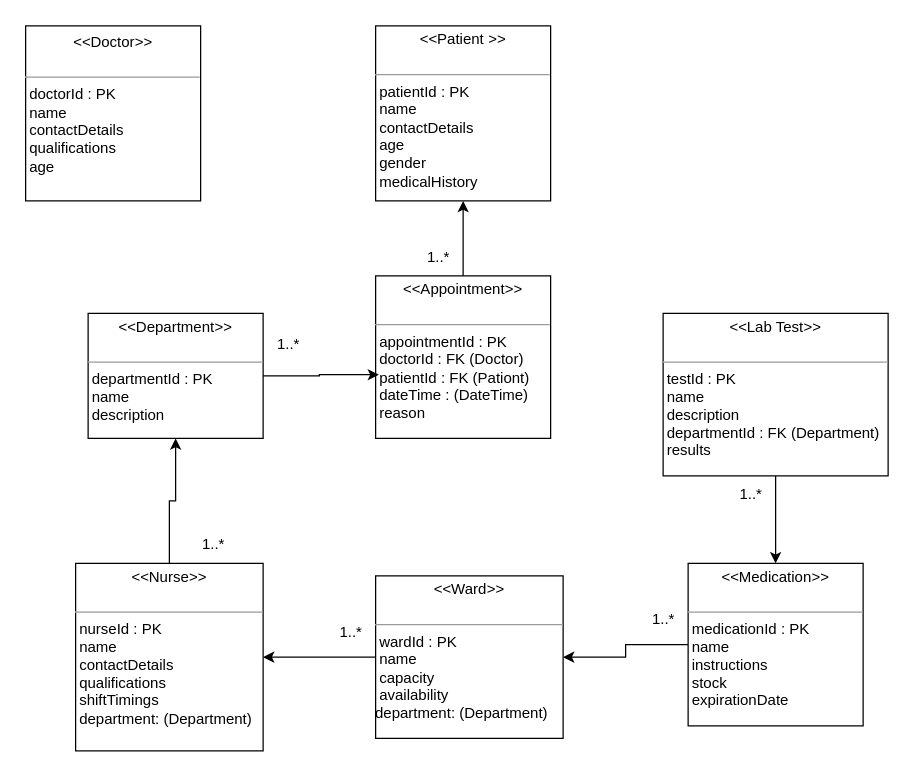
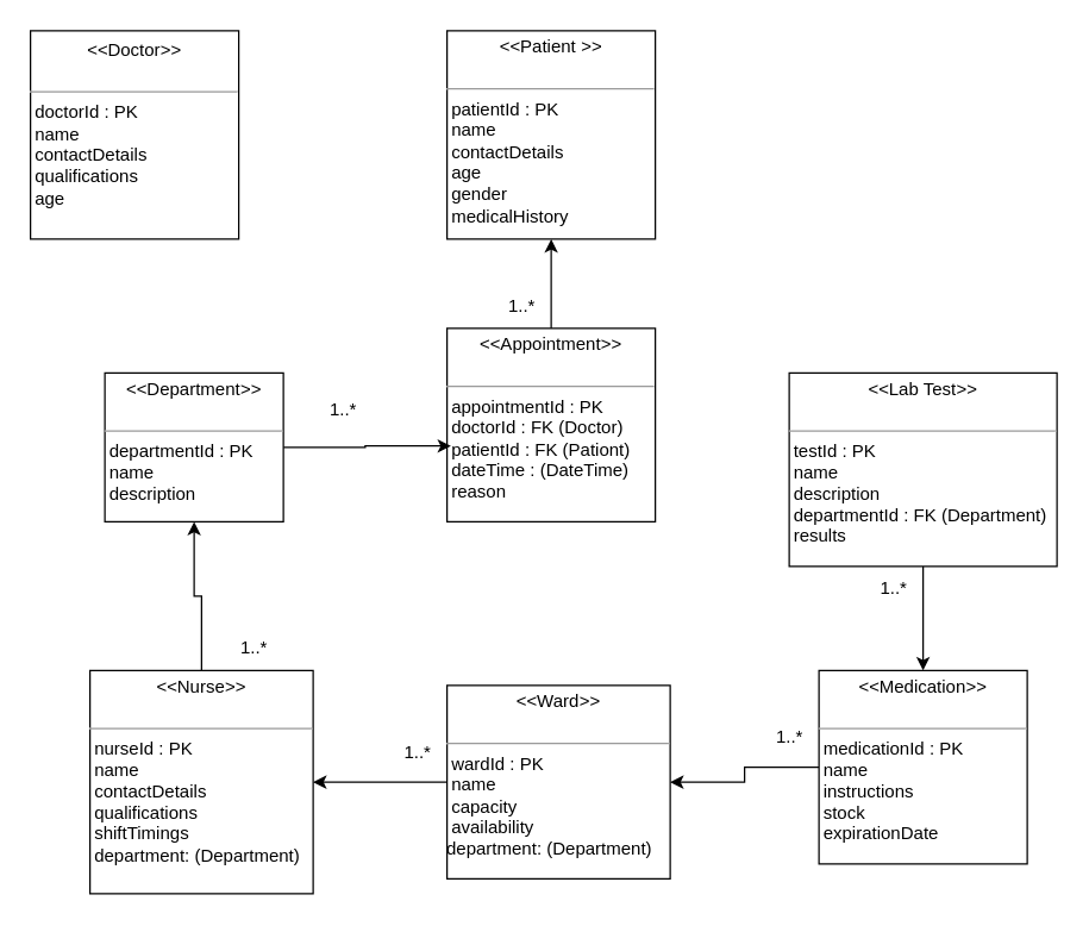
  <mxCell id="0" />
  <mxCell id="1" parent="0" />
  <mxCell id="2" value="&lt;p style=&quot;margin:0px;margin-top:4px;text-align:center;&quot;&gt;&lt;i&gt;&amp;lt;&amp;lt;&lt;/i&gt;Doctor&lt;span style=&quot;color: rgb(255, 255, 255); font-family: &amp;quot;Söhne Mono&amp;quot;, Monaco, &amp;quot;Andale Mono&amp;quot;, &amp;quot;Ubuntu Mono&amp;quot;, monospace; font-size: 14px; text-align: left; background-color: rgb(0, 0, 0);&quot;&gt;&lt;/span&gt;&lt;i&gt;&amp;gt;&amp;gt;&lt;/i&gt;&lt;br&gt;&lt;br&gt;&lt;/p&gt;&lt;hr size=&quot;1&quot;&gt;&amp;nbsp;doctorId : PK&lt;br&gt;&lt;span style=&quot;background-color: initial;&quot;&gt;&amp;nbsp;name&lt;/span&gt;&lt;br&gt;&amp;nbsp;contactDetails&lt;br&gt;&lt;span style=&quot;background-color: initial;&quot;&gt;&amp;nbsp;qualifications&lt;br&gt;&lt;/span&gt;&lt;span style=&quot;background-color: initial;&quot;&gt;&amp;nbsp;age&lt;/span&gt;&lt;span style=&quot;background-color: initial;&quot;&gt;&lt;br&gt;&lt;/span&gt;&lt;span&gt;&lt;br&gt;&lt;/span&gt;" style="verticalAlign=top;align=left;overflow=fill;fontSize=12;fontFamily=Helvetica;html=1;rounded=0;shadow=0;comic=0;labelBackgroundColor=none;strokeWidth=1" vertex="1" parent="1"><mxGeometry x="20" y="20" width="140" height="140" as="geometry" /></mxCell>
  <mxCell id="3" value="&lt;p style=&quot;margin:0px;margin-top:4px;text-align:center;&quot;&gt;&lt;i&gt;&amp;lt;&amp;lt;&lt;/i&gt;Patient&amp;nbsp;&lt;i&gt;&amp;gt;&amp;gt;&lt;/i&gt;&lt;br&gt;&lt;br&gt;&lt;/p&gt;&lt;hr size=&quot;1&quot;&gt;&amp;nbsp;patientId : PK&lt;br&gt;&lt;span style=&quot;background-color: initial;&quot;&gt;&amp;nbsp;name&lt;/span&gt;&lt;br&gt;&amp;nbsp;contactDetails&lt;br&gt;&lt;span style=&quot;background-color: initial;&quot;&gt;&amp;nbsp;age&lt;br&gt;&lt;/span&gt;&lt;span style=&quot;background-color: initial;&quot;&gt;&amp;nbsp;&lt;/span&gt;&lt;span style=&quot;background-color: initial;&quot;&gt;gender&amp;nbsp;&lt;br&gt;&lt;/span&gt;&lt;span&gt;&amp;nbsp;medicalHistory&amp;nbsp;&lt;br&gt;&lt;/span&gt;" style="verticalAlign=top;align=left;overflow=fill;fontSize=12;fontFamily=Helvetica;html=1;rounded=0;shadow=0;comic=0;labelBackgroundColor=none;strokeWidth=1" vertex="1" parent="1"><mxGeometry x="300" y="20" width="140" height="140" as="geometry" /></mxCell>
  <mxCell id="4" style="edgeStyle=orthogonalEdgeStyle;rounded=0;orthogonalLoop=1;jettySize=auto;html=1;entryX=0.5;entryY=1;entryDx=0;entryDy=0;" edge="1" parent="1" source="5" target="3"><mxGeometry relative="1" as="geometry" /></mxCell>
  <mxCell id="5" value="&lt;p style=&quot;margin:0px;margin-top:4px;text-align:center;&quot;&gt;&lt;i&gt;&amp;lt;&amp;lt;&lt;/i&gt;Appointment&lt;i&gt;&amp;gt;&amp;gt;&lt;/i&gt;&lt;br&gt;&lt;br&gt;&lt;/p&gt;&lt;hr size=&quot;1&quot;&gt;&amp;nbsp;appointmentId : PK&lt;br&gt;&lt;span style=&quot;background-color: initial;&quot;&gt;&amp;nbsp;&lt;/span&gt;doctorId : FK (Doctor)&lt;br&gt;&amp;nbsp;patientId : FK (Pationt)&lt;br&gt;&lt;span style=&quot;background-color: initial;&quot;&gt;&amp;nbsp;dateTime : (DateTime)&lt;br&gt;&lt;/span&gt;&lt;span style=&quot;background-color: initial;&quot;&gt;&amp;nbsp;&lt;/span&gt;&lt;span style=&quot;background-color: initial;&quot;&gt;reason&lt;br&gt;&lt;/span&gt;&lt;span&gt;&lt;br&gt;&lt;/span&gt;" style="verticalAlign=top;align=left;overflow=fill;fontSize=12;fontFamily=Helvetica;html=1;rounded=0;shadow=0;comic=0;labelBackgroundColor=none;strokeWidth=1" vertex="1" parent="1"><mxGeometry x="300" y="220" width="140" height="130" as="geometry" /></mxCell>
  <mxCell id="6" style="edgeStyle=orthogonalEdgeStyle;rounded=0;orthogonalLoop=1;jettySize=auto;html=1;entryX=0.019;entryY=0.608;entryDx=0;entryDy=0;entryPerimeter=0;" edge="1" parent="1" source="7" target="5"><mxGeometry relative="1" as="geometry" /></mxCell>
- <mxCell id="7" value="&lt;p style=&quot;margin:0px;margin-top:4px;text-align:center;&quot;&gt;&lt;i&gt;&amp;lt;&amp;lt;&lt;/i&gt;Department&lt;i&gt;&amp;gt;&amp;gt;&lt;/i&gt;&lt;br&gt;&lt;br&gt;&lt;/p&gt;&lt;hr size=&quot;1&quot;&gt;&amp;nbsp;departmentId : PK&lt;br&gt;&lt;span style=&quot;background-color: initial;&quot;&gt;&amp;nbsp;&lt;/span&gt;name&lt;br&gt;&amp;nbsp;description&amp;nbsp;&lt;br&gt;&lt;span style=&quot;background-color: initial;&quot;&gt;&lt;br&gt;&lt;/span&gt;&lt;span&gt;&lt;br&gt;&lt;/span&gt;" style="verticalAlign=top;align=left;overflow=fill;fontSize=12;fontFamily=Helvetica;html=1;rounded=0;shadow=0;comic=0;labelBackgroundColor=none;strokeWidth=1" vertex="1" parent="1"><mxGeometry x="70" y="250" width="140" height="100" as="geometry" /></mxCell>
+ <mxCell id="7" value="&lt;p style=&quot;margin:0px;margin-top:4px;text-align:center;&quot;&gt;&lt;i&gt;&amp;lt;&amp;lt;&lt;/i&gt;Department&lt;i&gt;&amp;gt;&amp;gt;&lt;/i&gt;&lt;br&gt;&lt;br&gt;&lt;/p&gt;&lt;hr size=&quot;1&quot;&gt;&amp;nbsp;departmentId : PK&lt;br&gt;&lt;span style=&quot;background-color: initial;&quot;&gt;&amp;nbsp;&lt;/span&gt;name&lt;br&gt;&amp;nbsp;description&amp;nbsp;&lt;br&gt;&lt;span style=&quot;background-color: initial;&quot;&gt;&lt;br&gt;&lt;/span&gt;&lt;span&gt;&lt;br&gt;&lt;/span&gt;" style="verticalAlign=top;align=left;overflow=fill;fontSize=12;fontFamily=Helvetica;html=1;rounded=0;shadow=0;comic=0;labelBackgroundColor=none;strokeWidth=1" vertex="1" parent="1"><mxGeometry x="70" y="250" width="120" height="100" as="geometry" /></mxCell>
  <mxCell id="8" style="edgeStyle=orthogonalEdgeStyle;rounded=0;orthogonalLoop=1;jettySize=auto;html=1;entryX=0.5;entryY=1;entryDx=0;entryDy=0;" edge="1" parent="1" source="9" target="7"><mxGeometry relative="1" as="geometry" /></mxCell>
  <mxCell id="9" value="&lt;p style=&quot;margin:0px;margin-top:4px;text-align:center;&quot;&gt;&lt;i&gt;&amp;lt;&amp;lt;&lt;/i&gt;Nurse&lt;i&gt;&amp;gt;&amp;gt;&lt;/i&gt;&lt;br&gt;&lt;br&gt;&lt;/p&gt;&lt;hr size=&quot;1&quot;&gt;&amp;nbsp;nurseId : PK&lt;br&gt;&lt;span style=&quot;background-color: initial;&quot;&gt;&amp;nbsp;&lt;/span&gt;name&lt;br&gt;&amp;nbsp;contactDetails&amp;nbsp;&lt;br&gt;&amp;nbsp;qualifications&amp;nbsp;&lt;br&gt;&amp;nbsp;shiftTimings&lt;br&gt;&amp;nbsp;department: (Department)&lt;br&gt;&lt;span style=&quot;background-color: initial;&quot;&gt;&lt;br&gt;&lt;/span&gt;&lt;span&gt;&lt;br&gt;&lt;/span&gt;" style="verticalAlign=top;align=left;overflow=fill;fontSize=12;fontFamily=Helvetica;html=1;rounded=0;shadow=0;comic=0;labelBackgroundColor=none;strokeWidth=1" vertex="1" parent="1"><mxGeometry x="60" y="450" width="150" height="150" as="geometry" /></mxCell>
  <mxCell id="10" style="edgeStyle=orthogonalEdgeStyle;rounded=0;orthogonalLoop=1;jettySize=auto;html=1;entryX=1;entryY=0.5;entryDx=0;entryDy=0;" edge="1" parent="1" source="11" target="9"><mxGeometry relative="1" as="geometry" /></mxCell>
  <mxCell id="11" value="&lt;p style=&quot;margin:0px;margin-top:4px;text-align:center;&quot;&gt;&lt;i&gt;&amp;lt;&amp;lt;&lt;/i&gt;Ward&lt;i&gt;&amp;gt;&amp;gt;&lt;/i&gt;&lt;br&gt;&lt;br&gt;&lt;/p&gt;&lt;hr size=&quot;1&quot;&gt;&amp;nbsp;wardId : PK&lt;br&gt;&lt;span style=&quot;background-color: initial;&quot;&gt;&amp;nbsp;&lt;/span&gt;name&lt;br&gt;&amp;nbsp;capacity&lt;br&gt;&amp;nbsp;availability&lt;br&gt;department: (Department)&lt;br&gt;&amp;nbsp;&lt;br&gt;&lt;span style=&quot;background-color: initial;&quot;&gt;&lt;br&gt;&lt;/span&gt;&lt;span&gt;&lt;br&gt;&lt;/span&gt;" style="verticalAlign=top;align=left;overflow=fill;fontSize=12;fontFamily=Helvetica;html=1;rounded=0;shadow=0;comic=0;labelBackgroundColor=none;strokeWidth=1" vertex="1" parent="1"><mxGeometry x="300" y="460" width="150" height="130" as="geometry" /></mxCell>
  <mxCell id="12" style="edgeStyle=orthogonalEdgeStyle;rounded=0;orthogonalLoop=1;jettySize=auto;html=1;entryX=1;entryY=0.5;entryDx=0;entryDy=0;" edge="1" parent="1" source="13" target="11"><mxGeometry relative="1" as="geometry" /></mxCell>
  <mxCell id="13" value="&lt;p style=&quot;margin:0px;margin-top:4px;text-align:center;&quot;&gt;&lt;i&gt;&amp;lt;&amp;lt;&lt;/i&gt;Medication&lt;i&gt;&amp;gt;&amp;gt;&lt;/i&gt;&lt;br&gt;&lt;br&gt;&lt;/p&gt;&lt;hr size=&quot;1&quot;&gt;&amp;nbsp;medicationId : PK&lt;br&gt;&lt;span style=&quot;background-color: initial;&quot;&gt;&amp;nbsp;&lt;/span&gt;name&lt;br&gt;&amp;nbsp;instructions&amp;nbsp;&lt;br&gt;&amp;nbsp;stock&amp;nbsp;&lt;br&gt;&amp;nbsp;expirationDate&amp;nbsp;&lt;br&gt;&lt;span style=&quot;background-color: initial;&quot;&gt;&lt;br&gt;&lt;/span&gt;&lt;span&gt;&lt;br&gt;&lt;/span&gt;" style="verticalAlign=top;align=left;overflow=fill;fontSize=12;fontFamily=Helvetica;html=1;rounded=0;shadow=0;comic=0;labelBackgroundColor=none;strokeWidth=1" vertex="1" parent="1"><mxGeometry x="550" y="450" width="140" height="130" as="geometry" /></mxCell>
  <mxCell id="14" style="edgeStyle=orthogonalEdgeStyle;rounded=0;orthogonalLoop=1;jettySize=auto;html=1;entryX=0.5;entryY=0;entryDx=0;entryDy=0;" edge="1" parent="1" source="15" target="13"><mxGeometry relative="1" as="geometry" /></mxCell>
  <mxCell id="15" value="&lt;p style=&quot;margin:0px;margin-top:4px;text-align:center;&quot;&gt;&lt;i&gt;&amp;lt;&amp;lt;&lt;/i&gt;Lab Test&lt;i&gt;&amp;gt;&amp;gt;&lt;/i&gt;&lt;br&gt;&lt;br&gt;&lt;/p&gt;&lt;hr size=&quot;1&quot;&gt;&amp;nbsp;testId : PK&lt;br&gt;&lt;span style=&quot;background-color: initial;&quot;&gt;&amp;nbsp;&lt;/span&gt;name&lt;br&gt;&amp;nbsp;description&amp;nbsp;&lt;br&gt;&amp;nbsp;departmentId : FK (Department)&lt;br&gt;&amp;nbsp;results&amp;nbsp;&amp;nbsp;&lt;br&gt;&lt;span style=&quot;background-color: initial;&quot;&gt;&lt;br&gt;&lt;/span&gt;&lt;span&gt;&lt;br&gt;&lt;/span&gt;" style="verticalAlign=top;align=left;overflow=fill;fontSize=12;fontFamily=Helvetica;html=1;rounded=0;shadow=0;comic=0;labelBackgroundColor=none;strokeWidth=1" vertex="1" parent="1"><mxGeometry x="530" y="250" width="180" height="130" as="geometry" /></mxCell>
  <mxCell id="16" value="1..*" style="text;html=1;align=center;verticalAlign=middle;resizable=0;points=[];autosize=1;strokeColor=none;fillColor=none;" vertex="1" parent="1"><mxGeometry x="330" y="190" width="40" height="30" as="geometry" /></mxCell>
  <mxCell id="17" value="1..*" style="text;html=1;align=center;verticalAlign=middle;resizable=0;points=[];autosize=1;strokeColor=none;fillColor=none;" vertex="1" parent="1"><mxGeometry x="210" y="260" width="40" height="30" as="geometry" /></mxCell>
  <mxCell id="18" value="1..*" style="text;html=1;align=center;verticalAlign=middle;resizable=0;points=[];autosize=1;strokeColor=none;fillColor=none;" vertex="1" parent="1"><mxGeometry x="150" y="420" width="40" height="30" as="geometry" /></mxCell>
  <mxCell id="19" value="1..*" style="text;html=1;align=center;verticalAlign=middle;resizable=0;points=[];autosize=1;strokeColor=none;fillColor=none;" vertex="1" parent="1"><mxGeometry x="260" y="490" width="40" height="30" as="geometry" /></mxCell>
  <mxCell id="20" value="1..*" style="text;html=1;align=center;verticalAlign=middle;resizable=0;points=[];autosize=1;strokeColor=none;fillColor=none;" vertex="1" parent="1"><mxGeometry x="510" y="480" width="40" height="30" as="geometry" /></mxCell>
  <mxCell id="21" value="1..*" style="text;html=1;align=center;verticalAlign=middle;resizable=0;points=[];autosize=1;strokeColor=none;fillColor=none;" vertex="1" parent="1"><mxGeometry x="580" y="380" width="40" height="30" as="geometry" /></mxCell>
